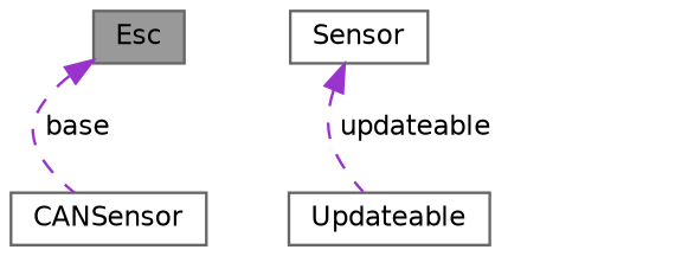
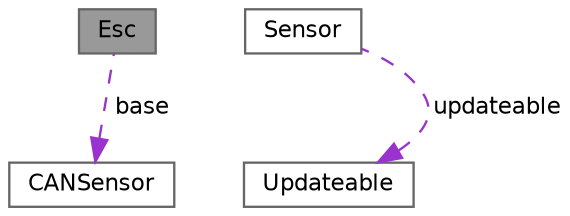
  digraph {
    node [color=gray40 fillcolor=white fontname=Helvetica fontsize=10 shape=box style=filled]
    edge [color=darkorchid3 dir=back fontname=Helvetica fontsize=10 labelfontname=Helvetica labelfontsize=10 style=dashed]
    n1 [fillcolor=grey60 fontcolor=black height=0.2 label=Esc width=0.4]
    n2 [height=0.2 label=CANSensor width=0.4]
    n3 [height=0.2 label=Sensor width=0.4]
    n4 [height=0.2 label=Updateable width=0.4]
-   n1 -> n2 [label=" base"]
-   n3 -> n4 [label=" updateable"]
+   n2 -> n1 [label=" base"]
+   n4 -> n3 [label=" updateable"]
  }
